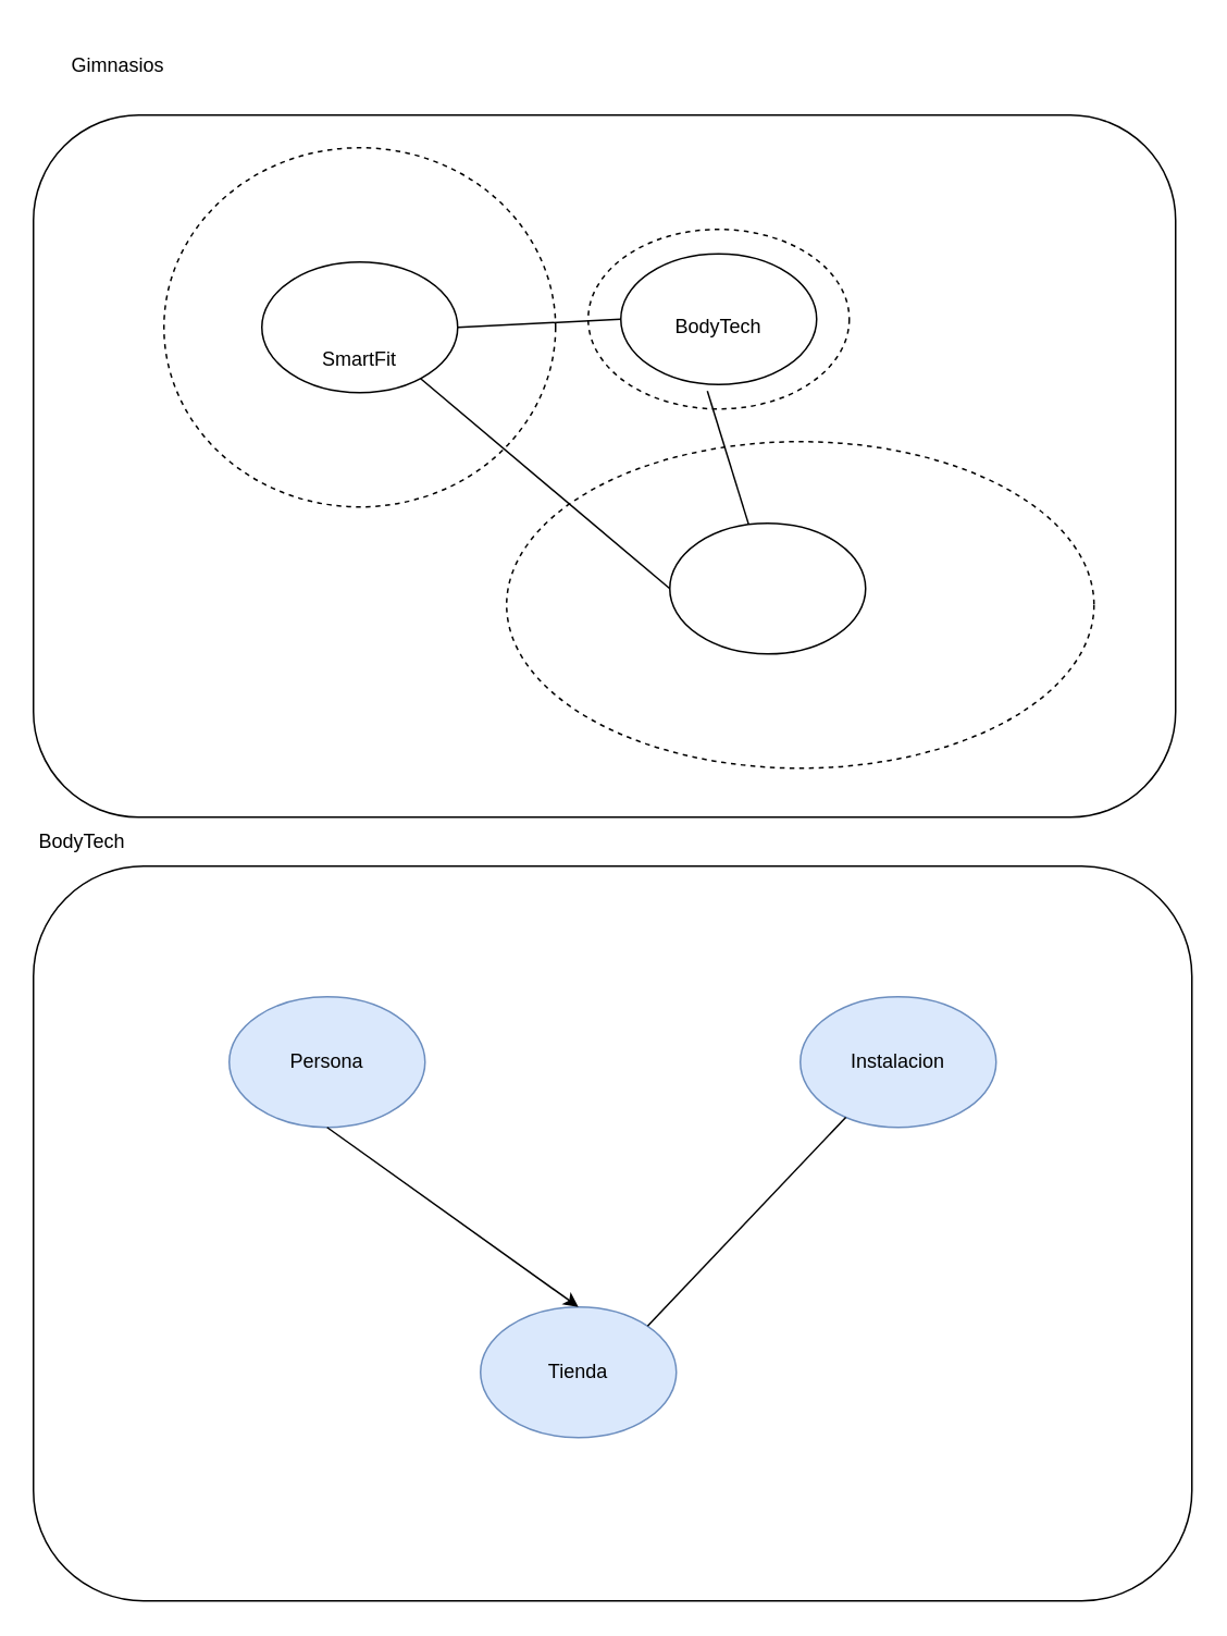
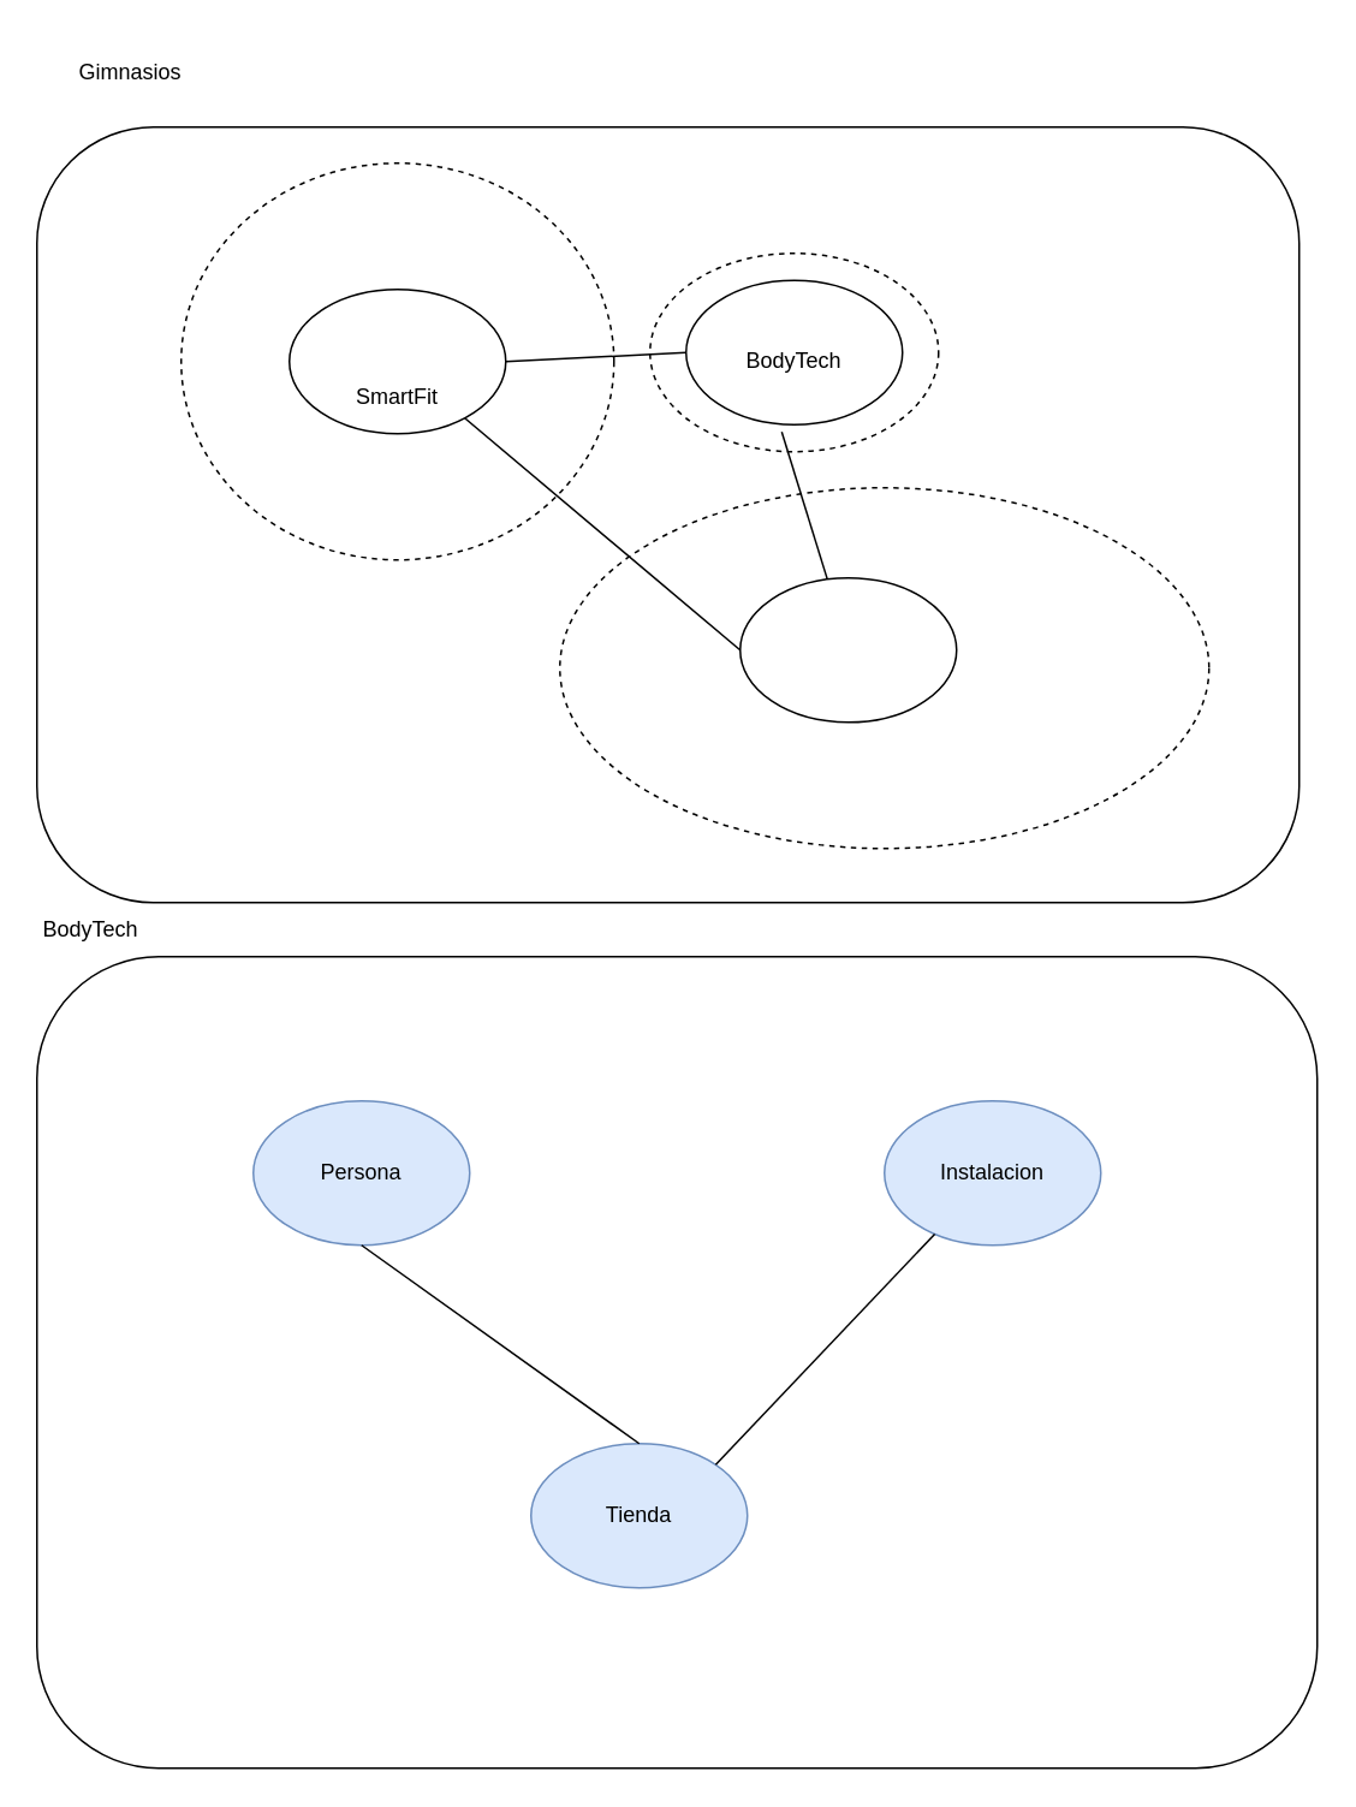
  <mxCell id="0" />
  <mxCell id="1" parent="0" />
  <mxCell id="2" value="" style="rounded=1;whiteSpace=wrap;html=1;" parent="1" vertex="1"><mxGeometry x="20" y="70" width="700" height="430" as="geometry" /></mxCell>
  <mxCell id="3" value="" style="ellipse;whiteSpace=wrap;html=1;dashed=1;" parent="1" vertex="1"><mxGeometry x="100" y="90" width="240" height="220" as="geometry" /></mxCell>
  <mxCell id="4" value="" style="ellipse;whiteSpace=wrap;html=1;dashed=1;" parent="1" vertex="1"><mxGeometry x="360" y="140" width="160" height="110" as="geometry" /></mxCell>
  <mxCell id="5" value="" style="ellipse;whiteSpace=wrap;html=1;dashed=1;" parent="1" vertex="1"><mxGeometry x="310" y="270" width="360" height="200" as="geometry" /></mxCell>
  <mxCell id="6" value="Gimnasios" style="text;html=1;strokeColor=none;fillColor=none;align=center;verticalAlign=middle;whiteSpace=wrap;rounded=0;" parent="1" vertex="1"><mxGeometry x="20" y="20" width="104" height="40" as="geometry" /></mxCell>
  <mxCell id="7" value="" style="ellipse;whiteSpace=wrap;html=1;" parent="1" vertex="1"><mxGeometry x="160" y="160" width="120" height="80" as="geometry" /></mxCell>
  <mxCell id="8" value="" style="ellipse;whiteSpace=wrap;html=1;" parent="1" vertex="1"><mxGeometry x="380" y="155" width="120" height="80" as="geometry" /></mxCell>
  <mxCell id="9" value="" style="ellipse;whiteSpace=wrap;html=1;" parent="1" vertex="1"><mxGeometry x="410" y="320" width="120" height="80" as="geometry" /></mxCell>
  <mxCell id="10" value="" style="endArrow=none;html=1;rounded=0;exitX=0;exitY=0.5;exitDx=0;exitDy=0;" parent="1" source="9" target="7" edge="1"><mxGeometry width="50" height="50" relative="1" as="geometry"><mxPoint x="220" y="370" as="sourcePoint" /><mxPoint x="260" y="330" as="targetPoint" /></mxGeometry></mxCell>
  <mxCell id="11" value="" style="endArrow=none;html=1;rounded=0;entryX=1;entryY=0.5;entryDx=0;entryDy=0;exitX=0;exitY=0.5;exitDx=0;exitDy=0;" parent="1" source="8" target="7" edge="1"><mxGeometry width="50" height="50" relative="1" as="geometry"><mxPoint x="210" y="380" as="sourcePoint" /><mxPoint x="260" y="330" as="targetPoint" /></mxGeometry></mxCell>
  <mxCell id="12" value="" style="endArrow=none;html=1;rounded=0;entryX=0.442;entryY=1.05;entryDx=0;entryDy=0;entryPerimeter=0;" parent="1" source="9" target="8" edge="1"><mxGeometry width="50" height="50" relative="1" as="geometry"><mxPoint x="210" y="380" as="sourcePoint" /><mxPoint x="260" y="330" as="targetPoint" /></mxGeometry></mxCell>
  <mxCell id="13" value="SmartFit" style="text;html=1;strokeColor=none;fillColor=none;align=center;verticalAlign=middle;whiteSpace=wrap;rounded=0;" parent="1" vertex="1"><mxGeometry x="190" y="205" width="60" height="30" as="geometry" /></mxCell>
  <mxCell id="14" value="BodyTech" style="text;html=1;strokeColor=none;fillColor=none;align=center;verticalAlign=middle;whiteSpace=wrap;rounded=0;" parent="1" vertex="1"><mxGeometry x="410" y="185" width="60" height="30" as="geometry" /></mxCell>
  <mxCell id="15" value="" style="rounded=1;whiteSpace=wrap;html=1;" parent="1" vertex="1"><mxGeometry x="20" y="530" width="710" height="450" as="geometry" /></mxCell>
  <mxCell id="16" value="Persona" style="ellipse;whiteSpace=wrap;html=1;fillColor=#dae8fc;strokeColor=#6c8ebf;" parent="1" vertex="1"><mxGeometry x="140" y="610" width="120" height="80" as="geometry" /></mxCell>
  <mxCell id="17" value="Instalacion" style="ellipse;whiteSpace=wrap;html=1;fillColor=#dae8fc;strokeColor=#6c8ebf;" parent="1" vertex="1"><mxGeometry x="490" y="610" width="120" height="80" as="geometry" /></mxCell>
  <mxCell id="18" value="Tienda" style="ellipse;whiteSpace=wrap;html=1;fillColor=#dae8fc;strokeColor=#6c8ebf;" parent="1" vertex="1"><mxGeometry x="294" y="800" width="120" height="80" as="geometry" /></mxCell>
- <mxCell id="19" value="" style="endArrow=classic;html=1;rounded=0;exitX=0.5;exitY=1;exitDx=0;exitDy=0;entryX=0.5;entryY=0;entryDx=0;entryDy=0;" parent="1" source="16" target="18" edge="1"><mxGeometry width="50" height="50" relative="1" as="geometry"><mxPoint x="210" y="640" as="sourcePoint" /><mxPoint x="260" y="590" as="targetPoint" /></mxGeometry></mxCell>
+ <mxCell id="19" value="" style="endArrow=none;html=1;rounded=0;exitX=0.5;exitY=1;exitDx=0;exitDy=0;entryX=0.5;entryY=0;entryDx=0;entryDy=0;" parent="1" source="16" target="18" edge="1"><mxGeometry width="50" height="50" relative="1" as="geometry"><mxPoint x="210" y="640" as="sourcePoint" /><mxPoint x="260" y="590" as="targetPoint" /></mxGeometry></mxCell>
  <mxCell id="20" value="" style="endArrow=none;html=1;rounded=0;exitX=1;exitY=0;exitDx=0;exitDy=0;" parent="1" source="18" target="17" edge="1"><mxGeometry width="50" height="50" relative="1" as="geometry"><mxPoint x="250" y="800" as="sourcePoint" /><mxPoint x="300" y="750" as="targetPoint" /></mxGeometry></mxCell>
  <mxCell id="21" value="BodyTech" style="text;html=1;strokeColor=none;fillColor=none;align=center;verticalAlign=middle;whiteSpace=wrap;rounded=0;" vertex="1" parent="1"><mxGeometry x="20" y="500" width="60" height="30" as="geometry" /></mxCell>
